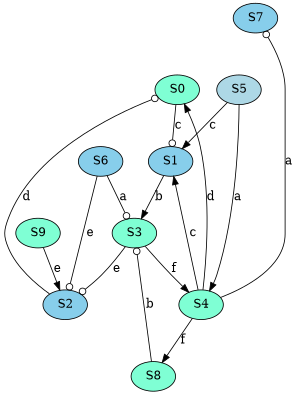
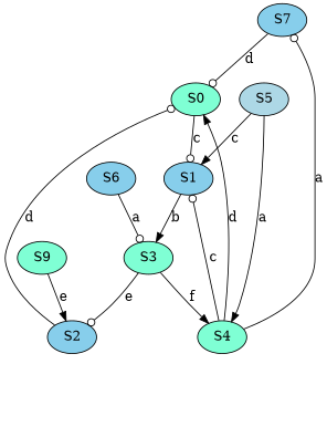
  strict digraph {
    node [fillcolor=aquamarine style=filled]
    edge [arrowhead=odot]
    S7 [fillcolor=skyblue]
    S4
    S1 [fillcolor=skyblue]
    S0
-   S8
    S3
    S6 [fillcolor=skyblue]
    S2 [fillcolor=skyblue]
    S9
    S5 [fillcolor=lightblue]
+   S7 -> S0 [label=d]
    S4 -> S7 [label=a]
-   S4 -> S1 [arrowhead=normal label=c]
+   S4 -> S1 [label=c]
    S4 -> S0 [arrowhead=normal label=d]
-   S4 -> S8 [arrowhead=normal label=f]
    S1 -> S3 [arrowhead=normal label=b]
    S0 -> S1 [label=c]
-   S8 -> S3 [label=b]
    S3 -> S4 [arrowhead=normal label=f]
    S3 -> S2 [label=e]
    S6 -> S3 [label=a]
-   S6 -> S2 [label=e]
    S2 -> S0 [label=d]
    S9 -> S2 [arrowhead=normal label=e]
    S5 -> S4 [arrowhead=normal label=a]
    S5 -> S1 [arrowhead=normal label=c]
  }
